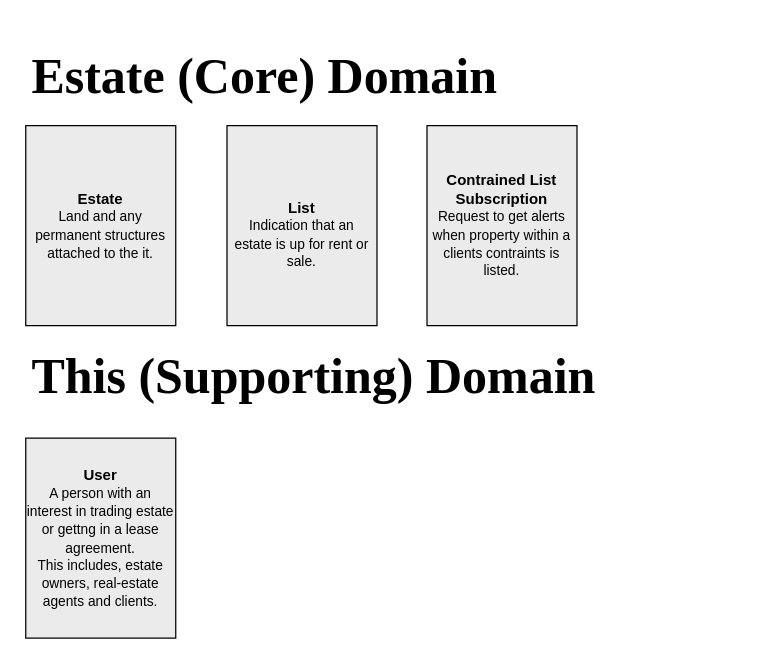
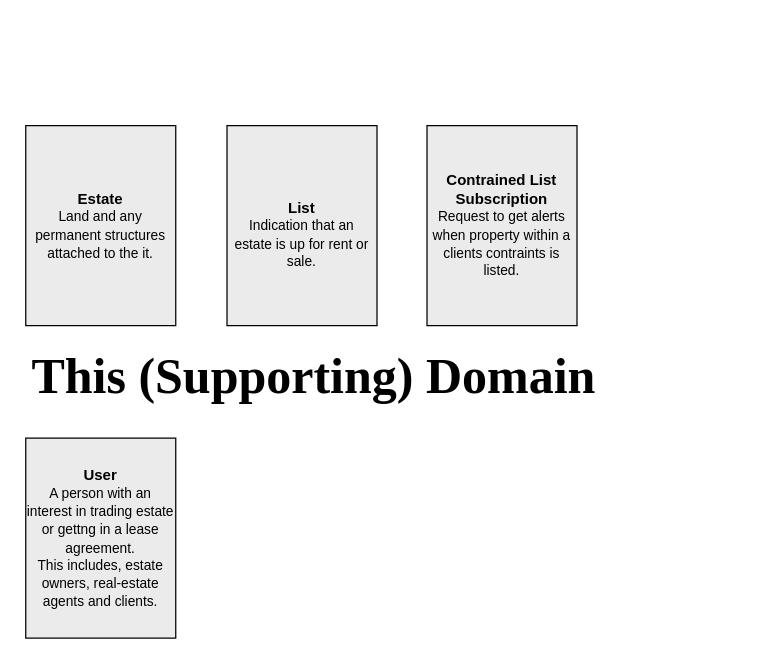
  <mxCell id="0" />
  <mxCell id="1" parent="0" />
  <mxCell id="2" value="&lt;h3&gt;&lt;/h3&gt;&lt;font style=&quot;&quot;&gt;&lt;b&gt;List&lt;br&gt;&lt;/b&gt;&lt;/font&gt;&lt;span style=&quot;font-size: 11px;&quot;&gt;&amp;nbsp;Indication that an&amp;nbsp; estate is up for rent or sale.&lt;/span&gt;" style="rounded=0;whiteSpace=wrap;html=1;align=center;fillColor=#EBEBEB;" parent="1" vertex="1"><mxGeometry x="181" y="100" width="120" height="160" as="geometry" /></mxCell>
  <mxCell id="3" value="&lt;font style=&quot;&quot;&gt;&lt;b&gt;Estate&lt;br&gt;&lt;/b&gt;&lt;/font&gt;&lt;font style=&quot;font-size: 11px;&quot;&gt;Land and any permanent structures attached to the it.&lt;/font&gt;" style="rounded=0;whiteSpace=wrap;html=1;fillColor=#EBEBEB;align=center;" parent="1" vertex="1"><mxGeometry x="20" y="100" width="120" height="160" as="geometry" /></mxCell>
  <mxCell id="4" value="&lt;font style=&quot;&quot;&gt;&lt;b&gt;Contrained List Subscription&lt;br&gt;&lt;/b&gt;&lt;/font&gt;&lt;font style=&quot;font-size: 11px;&quot;&gt;Request to get alerts when property within a clients contraints is listed.&lt;/font&gt;" style="rounded=0;whiteSpace=wrap;html=1;fillColor=#EBEBEB;" parent="1" vertex="1"><mxGeometry x="341" y="100" width="120" height="160" as="geometry" /></mxCell>
  <mxCell id="5" value="&lt;b&gt;User&lt;br&gt;&lt;/b&gt;&lt;span style=&quot;font-size: 11px;&quot;&gt;A person with an interest in trading estate or gettng in a lease agreement.&lt;br&gt;This includes, estate owners, real-estate agents and clients.&lt;br&gt;&lt;/span&gt;" style="rounded=0;whiteSpace=wrap;html=1;fillColor=#EBEBEB;" parent="1" vertex="1"><mxGeometry x="20" y="350" width="120" height="160" as="geometry" /></mxCell>
- <mxCell id="6" value="&lt;h1&gt;&lt;font face=&quot;Garamond&quot;&gt;Estate (Core) Domain&lt;/font&gt;&lt;/h1&gt;" style="text;html=1;strokeColor=none;fillColor=none;spacing=5;spacingTop=-20;whiteSpace=wrap;overflow=hidden;rounded=0;fontSize=20;fontFamily=Architects Daughter;perimeterSpacing=0;glass=0;shadow=0;" parent="1" vertex="1"><mxGeometry x="20" y="20" width="481" height="80" as="geometry" /></mxCell>
  <mxCell id="7" value="&lt;h1&gt;&lt;font face=&quot;Garamond&quot;&gt;This (Supporting) Domain&lt;/font&gt;&lt;/h1&gt;" style="text;html=1;strokeColor=none;fillColor=none;spacing=5;spacingTop=-20;whiteSpace=wrap;overflow=hidden;rounded=1;fontSize=20;fontFamily=Architects Daughter;perimeterSpacing=0;glass=1;shadow=1;" parent="1" vertex="1"><mxGeometry x="20" y="260" width="581" height="80" as="geometry" /></mxCell>
